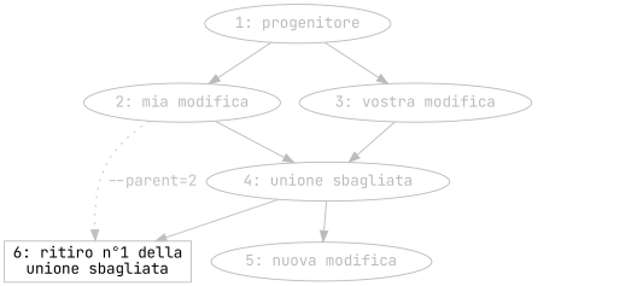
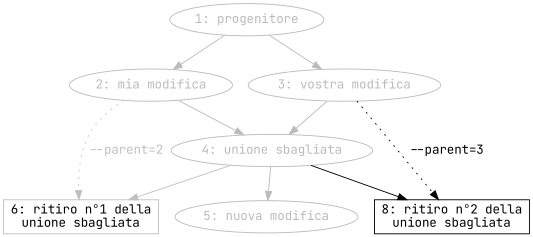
  digraph {
    fontname="JetBrains Mono"
    node [color="#bbbbbb" fontcolor="#bbbbbb" fontname="JetBrains Mono"]
    edge [color="#bbbbbb" fontname="JetBrains Mono"]
    n1 [label="1: progenitore"]
    n2 [label="2: mia modifica"]
    n3 [label="3: vostra modifica"]
    n4 [label="4: unione sbagliata"]
    n5 [color=grey label="6: ritiro n°1 della\nunione sbagliata" shape=box fontcolor=""]
+   n6 [label="8: ritiro n°2 della\nunione sbagliata" shape=box color="" fontcolor=""]
    n7 [label="5: nuova modifica"]
    n1 -> n2
    n1 -> n3
    n2 -> n4
    n2 -> n5 [color=grey fontcolor=grey label="--parent=2" style=dotted]
    n3 -> n4
+   n3 -> n6 [label="--parent=3" style=dotted color=""]
    n4 -> n5 [color=grey]
+   n4 -> n6 [color=""]
    n4 -> n7
  }
